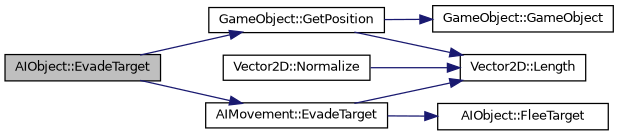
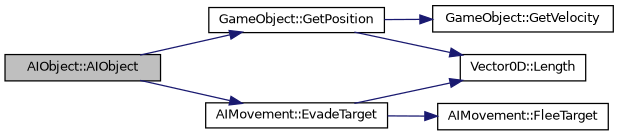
  digraph {
    rankdir=LR
    node [color=black fillcolor=white fontname=Helvetica fontsize=10 shape=record style=filled]
    edge [color=midnightblue fontname=Helvetica fontsize=10 labelfontname=Helvetica labelfontsize=10 style=solid]
-   n1 [fillcolor=grey75 fontcolor=black height=0.2 label="AIObject::EvadeTarget" width=0.4]
+   n1 [fillcolor=grey75 fontcolor=black height=0.2 label="AIObject::AIObject" width=0.4]
    n2 [height=0.2 label="AIMovement::EvadeTarget" width=0.4]
    n3 [height=0.2 label="GameObject::GetPosition" width=0.4]
-   n4 [height=0.2 label="Vector2D::Length" width=0.4]
-   n5 [height=0.2 label="AIObject::FleeTarget" width=0.4]
-   n6 [height=0.2 label="GameObject::GameObject" width=0.4]
-   n7 [height=0.2 label="Vector2D::Normalize" width=0.4]
+   n4 [height=0.2 label="Vector0D::Length" width=0.4]
+   n5 [height=0.2 label="AIMovement::FleeTarget" width=0.4]
+   n6 [height=0.2 label="GameObject::GetVelocity" width=0.4]
    n1 -> n2
    n1 -> n3
    n2 -> n4
    n2 -> n5
    n3 -> n4
    n3 -> n6
-   n7 -> n4
  }
